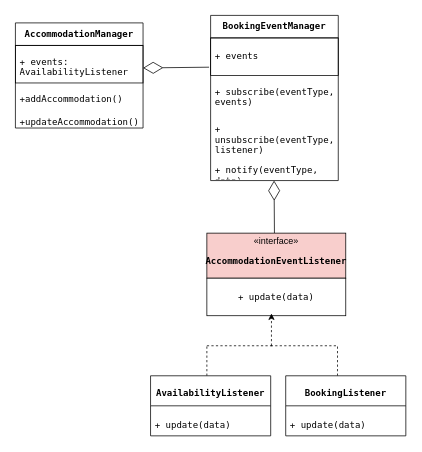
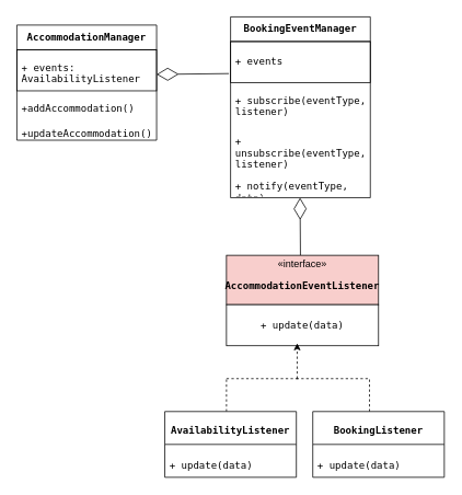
  <mxCell id="0" />
  <mxCell id="1" parent="0" />
  <mxCell id="2" value="&lt;p data-pm-slice=&quot;1 1 [&amp;quot;list&amp;quot;,{&amp;quot;spread&amp;quot;:true,&amp;quot;start&amp;quot;:1400,&amp;quot;end&amp;quot;:3936},&amp;quot;regular_list_item&amp;quot;,{&amp;quot;start&amp;quot;:1400,&amp;quot;end&amp;quot;:1918},&amp;quot;list&amp;quot;,{&amp;quot;spread&amp;quot;:false,&amp;quot;start&amp;quot;:1439,&amp;quot;end&amp;quot;:1918},&amp;quot;regular_list_item&amp;quot;,{&amp;quot;start&amp;quot;:1439,&amp;quot;end&amp;quot;:1569}]&quot;&gt;&lt;code&gt;&lt;b&gt;AccommodationManager&lt;/b&gt;&lt;/code&gt;&lt;/p&gt;" style="swimlane;fontStyle=0;childLayout=stackLayout;horizontal=1;startSize=30;horizontalStack=0;resizeParent=1;resizeParentMax=0;resizeLast=0;collapsible=1;marginBottom=0;whiteSpace=wrap;html=1;" vertex="1" parent="1"><mxGeometry x="20" y="30" width="170" height="140" as="geometry" /></mxCell>
  <mxCell id="3" value="&lt;p data-pm-slice=&quot;1 1 [&amp;quot;list&amp;quot;,{&amp;quot;spread&amp;quot;:true,&amp;quot;start&amp;quot;:1400,&amp;quot;end&amp;quot;:3936},&amp;quot;regular_list_item&amp;quot;,{&amp;quot;start&amp;quot;:1400,&amp;quot;end&amp;quot;:1918},&amp;quot;list&amp;quot;,{&amp;quot;spread&amp;quot;:false,&amp;quot;start&amp;quot;:1439,&amp;quot;end&amp;quot;:1918},&amp;quot;regular_list_item&amp;quot;,{&amp;quot;start&amp;quot;:1439,&amp;quot;end&amp;quot;:1569},&amp;quot;list&amp;quot;,{&amp;quot;spread&amp;quot;:false,&amp;quot;start&amp;quot;:1477,&amp;quot;end&amp;quot;:1569},&amp;quot;regular_list_item&amp;quot;,{&amp;quot;start&amp;quot;:1477,&amp;quot;end&amp;quot;:1569}]&quot;&gt;&lt;code&gt;+ events: AvailabilityListener&lt;/code&gt;&lt;/p&gt;" style="text;strokeColor=default;fillColor=none;align=left;verticalAlign=middle;spacingLeft=4;spacingRight=4;overflow=hidden;points=[[0,0.5],[1,0.5]];portConstraint=eastwest;rotatable=0;whiteSpace=wrap;html=1;strokeWidth=1;" vertex="1" parent="2"><mxGeometry y="30" width="170" height="50" as="geometry" /></mxCell>
  <mxCell id="4" value="&lt;p data-pm-slice=&quot;1 1 [&amp;quot;list&amp;quot;,{&amp;quot;spread&amp;quot;:true,&amp;quot;start&amp;quot;:1400,&amp;quot;end&amp;quot;:3936},&amp;quot;regular_list_item&amp;quot;,{&amp;quot;start&amp;quot;:1400,&amp;quot;end&amp;quot;:1918},&amp;quot;list&amp;quot;,{&amp;quot;spread&amp;quot;:false,&amp;quot;start&amp;quot;:1439,&amp;quot;end&amp;quot;:1918},&amp;quot;regular_list_item&amp;quot;,{&amp;quot;start&amp;quot;:1439,&amp;quot;end&amp;quot;:1569},&amp;quot;list&amp;quot;,{&amp;quot;spread&amp;quot;:false,&amp;quot;start&amp;quot;:1477,&amp;quot;end&amp;quot;:1569},&amp;quot;regular_list_item&amp;quot;,{&amp;quot;start&amp;quot;:1477,&amp;quot;end&amp;quot;:1569}]&quot;&gt;&lt;code&gt;+addAccommodation()&lt;/code&gt;&lt;/p&gt;" style="text;strokeColor=none;fillColor=none;align=left;verticalAlign=middle;spacingLeft=4;spacingRight=4;overflow=hidden;points=[[0,0.5],[1,0.5]];portConstraint=eastwest;rotatable=0;whiteSpace=wrap;html=1;" vertex="1" parent="2"><mxGeometry y="80" width="170" height="30" as="geometry" /></mxCell>
  <mxCell id="5" value="&lt;p data-pm-slice=&quot;1 1 [&amp;quot;list&amp;quot;,{&amp;quot;spread&amp;quot;:true,&amp;quot;start&amp;quot;:1400,&amp;quot;end&amp;quot;:3936},&amp;quot;regular_list_item&amp;quot;,{&amp;quot;start&amp;quot;:1400,&amp;quot;end&amp;quot;:1918},&amp;quot;list&amp;quot;,{&amp;quot;spread&amp;quot;:false,&amp;quot;start&amp;quot;:1439,&amp;quot;end&amp;quot;:1918},&amp;quot;regular_list_item&amp;quot;,{&amp;quot;start&amp;quot;:1439,&amp;quot;end&amp;quot;:1569},&amp;quot;list&amp;quot;,{&amp;quot;spread&amp;quot;:false,&amp;quot;start&amp;quot;:1477,&amp;quot;end&amp;quot;:1569},&amp;quot;regular_list_item&amp;quot;,{&amp;quot;start&amp;quot;:1477,&amp;quot;end&amp;quot;:1569}]&quot;&gt;&lt;code&gt;+updateAccommodation()&lt;/code&gt;&lt;/p&gt;" style="text;strokeColor=none;fillColor=none;align=left;verticalAlign=middle;spacingLeft=4;spacingRight=4;overflow=hidden;points=[[0,0.5],[1,0.5]];portConstraint=eastwest;rotatable=0;whiteSpace=wrap;html=1;" vertex="1" parent="2"><mxGeometry y="110" width="170" height="30" as="geometry" /></mxCell>
  <mxCell id="6" value="" style="endArrow=diamondThin;endFill=0;endSize=24;html=1;rounded=0;exitX=-0.012;exitY=0.78;exitDx=0;exitDy=0;exitPerimeter=0;" edge="1" parent="1" source="8"><mxGeometry width="160" relative="1" as="geometry"><mxPoint x="290" y="90" as="sourcePoint" /><mxPoint x="190" y="90" as="targetPoint" /></mxGeometry></mxCell>
  <mxCell id="7" value="&lt;p data-pm-slice=&quot;1 1 [&amp;quot;list&amp;quot;,{&amp;quot;spread&amp;quot;:true,&amp;quot;start&amp;quot;:1400,&amp;quot;end&amp;quot;:3936},&amp;quot;regular_list_item&amp;quot;,{&amp;quot;start&amp;quot;:1400,&amp;quot;end&amp;quot;:1918},&amp;quot;list&amp;quot;,{&amp;quot;spread&amp;quot;:false,&amp;quot;start&amp;quot;:1439,&amp;quot;end&amp;quot;:1918},&amp;quot;regular_list_item&amp;quot;,{&amp;quot;start&amp;quot;:1572,&amp;quot;end&amp;quot;:1740}]&quot;&gt;&lt;code&gt;&lt;b&gt;BookingEventManager&lt;/b&gt;&lt;/code&gt;&lt;/p&gt;" style="swimlane;fontStyle=0;childLayout=stackLayout;horizontal=1;startSize=30;horizontalStack=0;resizeParent=1;resizeParentMax=0;resizeLast=0;collapsible=1;marginBottom=0;whiteSpace=wrap;html=1;" vertex="1" parent="1"><mxGeometry x="280" y="20" width="170" height="220" as="geometry" /></mxCell>
  <mxCell id="8" value="&lt;p data-pm-slice=&quot;1 1 [&amp;quot;list&amp;quot;,{&amp;quot;spread&amp;quot;:true,&amp;quot;start&amp;quot;:1400,&amp;quot;end&amp;quot;:3936},&amp;quot;regular_list_item&amp;quot;,{&amp;quot;start&amp;quot;:1400,&amp;quot;end&amp;quot;:1918},&amp;quot;list&amp;quot;,{&amp;quot;spread&amp;quot;:false,&amp;quot;start&amp;quot;:1439,&amp;quot;end&amp;quot;:1918},&amp;quot;regular_list_item&amp;quot;,{&amp;quot;start&amp;quot;:1572,&amp;quot;end&amp;quot;:1740},&amp;quot;list&amp;quot;,{&amp;quot;spread&amp;quot;:false,&amp;quot;start&amp;quot;:1614,&amp;quot;end&amp;quot;:1740},&amp;quot;regular_list_item&amp;quot;,{&amp;quot;start&amp;quot;:1614,&amp;quot;end&amp;quot;:1740}]&quot;&gt;&lt;code&gt;+ events&lt;/code&gt;&lt;/p&gt;" style="text;strokeColor=default;fillColor=none;align=left;verticalAlign=middle;spacingLeft=4;spacingRight=4;overflow=hidden;points=[[0,0.5],[1,0.5]];portConstraint=eastwest;rotatable=0;whiteSpace=wrap;html=1;strokeWidth=1;" vertex="1" parent="7"><mxGeometry y="30" width="170" height="50" as="geometry" /></mxCell>
- <mxCell id="9" value="&lt;p data-pm-slice=&quot;1 1 [&amp;quot;list&amp;quot;,{&amp;quot;spread&amp;quot;:true,&amp;quot;start&amp;quot;:1400,&amp;quot;end&amp;quot;:3936},&amp;quot;regular_list_item&amp;quot;,{&amp;quot;start&amp;quot;:1400,&amp;quot;end&amp;quot;:1918},&amp;quot;list&amp;quot;,{&amp;quot;spread&amp;quot;:false,&amp;quot;start&amp;quot;:1439,&amp;quot;end&amp;quot;:1918},&amp;quot;regular_list_item&amp;quot;,{&amp;quot;start&amp;quot;:1572,&amp;quot;end&amp;quot;:1740},&amp;quot;list&amp;quot;,{&amp;quot;spread&amp;quot;:false,&amp;quot;start&amp;quot;:1614,&amp;quot;end&amp;quot;:1740},&amp;quot;regular_list_item&amp;quot;,{&amp;quot;start&amp;quot;:1614,&amp;quot;end&amp;quot;:1740}]&quot;&gt;&lt;code&gt;+ subscribe(eventType, events)&lt;/code&gt;&lt;/p&gt;" style="text;strokeColor=none;fillColor=none;align=left;verticalAlign=middle;spacingLeft=4;spacingRight=4;overflow=hidden;points=[[0,0.5],[1,0.5]];portConstraint=eastwest;rotatable=0;whiteSpace=wrap;html=1;" vertex="1" parent="7"><mxGeometry y="80" width="170" height="50" as="geometry" /></mxCell>
+ <mxCell id="9" value="&lt;p data-pm-slice=&quot;1 1 [&amp;quot;list&amp;quot;,{&amp;quot;spread&amp;quot;:true,&amp;quot;start&amp;quot;:1400,&amp;quot;end&amp;quot;:3936},&amp;quot;regular_list_item&amp;quot;,{&amp;quot;start&amp;quot;:1400,&amp;quot;end&amp;quot;:1918},&amp;quot;list&amp;quot;,{&amp;quot;spread&amp;quot;:false,&amp;quot;start&amp;quot;:1439,&amp;quot;end&amp;quot;:1918},&amp;quot;regular_list_item&amp;quot;,{&amp;quot;start&amp;quot;:1572,&amp;quot;end&amp;quot;:1740},&amp;quot;list&amp;quot;,{&amp;quot;spread&amp;quot;:false,&amp;quot;start&amp;quot;:1614,&amp;quot;end&amp;quot;:1740},&amp;quot;regular_list_item&amp;quot;,{&amp;quot;start&amp;quot;:1614,&amp;quot;end&amp;quot;:1740}]&quot;&gt;&lt;code&gt;+ subscribe(eventType, listener)&lt;/code&gt;&lt;/p&gt;" style="text;strokeColor=none;fillColor=none;align=left;verticalAlign=middle;spacingLeft=4;spacingRight=4;overflow=hidden;points=[[0,0.5],[1,0.5]];portConstraint=eastwest;rotatable=0;whiteSpace=wrap;html=1;" vertex="1" parent="7"><mxGeometry y="80" width="170" height="50" as="geometry" /></mxCell>
  <mxCell id="10" value="&lt;p data-pm-slice=&quot;1 1 [&amp;quot;list&amp;quot;,{&amp;quot;spread&amp;quot;:true,&amp;quot;start&amp;quot;:1400,&amp;quot;end&amp;quot;:3936},&amp;quot;regular_list_item&amp;quot;,{&amp;quot;start&amp;quot;:1400,&amp;quot;end&amp;quot;:1918},&amp;quot;list&amp;quot;,{&amp;quot;spread&amp;quot;:false,&amp;quot;start&amp;quot;:1439,&amp;quot;end&amp;quot;:1918},&amp;quot;regular_list_item&amp;quot;,{&amp;quot;start&amp;quot;:1572,&amp;quot;end&amp;quot;:1740},&amp;quot;list&amp;quot;,{&amp;quot;spread&amp;quot;:false,&amp;quot;start&amp;quot;:1614,&amp;quot;end&amp;quot;:1740},&amp;quot;regular_list_item&amp;quot;,{&amp;quot;start&amp;quot;:1614,&amp;quot;end&amp;quot;:1740}]&quot;&gt;&lt;code&gt;+ unsubscribe(eventType, listener)&lt;/code&gt;&lt;/p&gt;&lt;p data-pm-slice=&quot;1 1 [&amp;quot;list&amp;quot;,{&amp;quot;spread&amp;quot;:true,&amp;quot;start&amp;quot;:1400,&amp;quot;end&amp;quot;:3936},&amp;quot;regular_list_item&amp;quot;,{&amp;quot;start&amp;quot;:1400,&amp;quot;end&amp;quot;:1918},&amp;quot;list&amp;quot;,{&amp;quot;spread&amp;quot;:false,&amp;quot;start&amp;quot;:1439,&amp;quot;end&amp;quot;:1918},&amp;quot;regular_list_item&amp;quot;,{&amp;quot;start&amp;quot;:1572,&amp;quot;end&amp;quot;:1740},&amp;quot;list&amp;quot;,{&amp;quot;spread&amp;quot;:false,&amp;quot;start&amp;quot;:1614,&amp;quot;end&amp;quot;:1740},&amp;quot;regular_list_item&amp;quot;,{&amp;quot;start&amp;quot;:1614,&amp;quot;end&amp;quot;:1740}]&quot;&gt;&lt;code&gt;+ notify(eventType, data)&lt;/code&gt;&lt;/p&gt;" style="text;strokeColor=none;fillColor=none;align=left;verticalAlign=middle;spacingLeft=4;spacingRight=4;overflow=hidden;points=[[0,0.5],[1,0.5]];portConstraint=eastwest;rotatable=0;whiteSpace=wrap;html=1;" vertex="1" parent="7"><mxGeometry y="130" width="170" height="90" as="geometry" /></mxCell>
  <mxCell id="11" value="" style="endArrow=diamondThin;endFill=0;endSize=24;html=1;rounded=0;" edge="1" parent="1"><mxGeometry width="160" relative="1" as="geometry"><mxPoint x="365" y="310" as="sourcePoint" /><mxPoint x="364.5" y="240" as="targetPoint" /></mxGeometry></mxCell>
  <mxCell id="12" value="«interface»&lt;br&gt;&lt;p data-pm-slice=&quot;1 1 [&amp;quot;list&amp;quot;,{&amp;quot;spread&amp;quot;:true,&amp;quot;start&amp;quot;:1400,&amp;quot;end&amp;quot;:3936},&amp;quot;regular_list_item&amp;quot;,{&amp;quot;start&amp;quot;:1400,&amp;quot;end&amp;quot;:1918},&amp;quot;list&amp;quot;,{&amp;quot;spread&amp;quot;:false,&amp;quot;start&amp;quot;:1439,&amp;quot;end&amp;quot;:1918},&amp;quot;regular_list_item&amp;quot;,{&amp;quot;start&amp;quot;:1743,&amp;quot;end&amp;quot;:1830}]&quot;&gt;&lt;code&gt;&lt;b&gt;AccommodationEventListener&lt;/b&gt;&lt;/code&gt;&lt;/p&gt;" style="html=1;whiteSpace=wrap;fillColor=#f8cecc;" vertex="1" parent="1"><mxGeometry x="275" y="310" width="185" height="60" as="geometry" /></mxCell>
  <mxCell id="13" value="&lt;p data-pm-slice=&quot;1 1 [&amp;quot;list&amp;quot;,{&amp;quot;spread&amp;quot;:true,&amp;quot;start&amp;quot;:1400,&amp;quot;end&amp;quot;:3936},&amp;quot;regular_list_item&amp;quot;,{&amp;quot;start&amp;quot;:1400,&amp;quot;end&amp;quot;:1918},&amp;quot;list&amp;quot;,{&amp;quot;spread&amp;quot;:false,&amp;quot;start&amp;quot;:1439,&amp;quot;end&amp;quot;:1918},&amp;quot;regular_list_item&amp;quot;,{&amp;quot;start&amp;quot;:1743,&amp;quot;end&amp;quot;:1830},&amp;quot;list&amp;quot;,{&amp;quot;spread&amp;quot;:false,&amp;quot;start&amp;quot;:1804,&amp;quot;end&amp;quot;:1830},&amp;quot;regular_list_item&amp;quot;,{&amp;quot;start&amp;quot;:1804,&amp;quot;end&amp;quot;:1830}]&quot;&gt;&lt;code&gt;+ update(data)&lt;/code&gt;&lt;/p&gt;" style="html=1;whiteSpace=wrap;" vertex="1" parent="1"><mxGeometry x="275" y="370" width="185" height="50" as="geometry" /></mxCell>
  <mxCell id="14" value="" style="endArrow=classic;html=1;rounded=0;dashed=1;entryX=0.465;entryY=0.94;entryDx=0;entryDy=0;entryPerimeter=0;" edge="1" parent="1" target="13"><mxGeometry width="50" height="50" relative="1" as="geometry"><mxPoint x="361" y="460" as="sourcePoint" /><mxPoint x="370" y="430" as="targetPoint" /></mxGeometry></mxCell>
  <mxCell id="15" value="" style="endArrow=none;html=1;rounded=0;dashed=1;" edge="1" parent="1"><mxGeometry width="50" height="50" relative="1" as="geometry"><mxPoint x="275" y="460" as="sourcePoint" /><mxPoint x="365" y="460" as="targetPoint" /></mxGeometry></mxCell>
  <mxCell id="16" value="" style="endArrow=none;html=1;rounded=0;dashed=1;" edge="1" parent="1"><mxGeometry width="50" height="50" relative="1" as="geometry"><mxPoint x="275" y="500" as="sourcePoint" /><mxPoint x="275" y="460" as="targetPoint" /></mxGeometry></mxCell>
  <mxCell id="17" value="" style="endArrow=none;html=1;rounded=0;dashed=1;" edge="1" parent="1"><mxGeometry width="50" height="50" relative="1" as="geometry"><mxPoint x="360" y="460" as="sourcePoint" /><mxPoint x="450" y="460" as="targetPoint" /></mxGeometry></mxCell>
  <mxCell id="18" value="" style="endArrow=none;html=1;rounded=0;dashed=1;" edge="1" parent="1"><mxGeometry width="50" height="50" relative="1" as="geometry"><mxPoint x="449" y="500" as="sourcePoint" /><mxPoint x="449" y="460" as="targetPoint" /></mxGeometry></mxCell>
  <mxCell id="19" value="&lt;p data-pm-slice=&quot;1 1 [&amp;quot;list&amp;quot;,{&amp;quot;spread&amp;quot;:true,&amp;quot;start&amp;quot;:1400,&amp;quot;end&amp;quot;:3936},&amp;quot;regular_list_item&amp;quot;,{&amp;quot;start&amp;quot;:1400,&amp;quot;end&amp;quot;:1918},&amp;quot;list&amp;quot;,{&amp;quot;spread&amp;quot;:false,&amp;quot;start&amp;quot;:1439,&amp;quot;end&amp;quot;:1918},&amp;quot;regular_list_item&amp;quot;,{&amp;quot;start&amp;quot;:1833,&amp;quot;end&amp;quot;:1918}]&quot;&gt;&lt;code&gt;&lt;font style=&quot;font-size: 12px;&quot;&gt;&lt;b&gt;AvailabilityListener&lt;/b&gt;&lt;/font&gt;&lt;/code&gt;&lt;/p&gt;" style="swimlane;fontStyle=0;align=center;verticalAlign=top;childLayout=stackLayout;horizontal=1;startSize=40;horizontalStack=0;resizeParent=1;resizeParentMax=0;resizeLast=0;collapsible=1;marginBottom=0;whiteSpace=wrap;html=1;fontSize=9;" vertex="1" parent="1"><mxGeometry x="200" y="500" width="160" height="80" as="geometry" /></mxCell>
  <mxCell id="20" value="&lt;p data-pm-slice=&quot;1 1 [&amp;quot;list&amp;quot;,{&amp;quot;spread&amp;quot;:true,&amp;quot;start&amp;quot;:1400,&amp;quot;end&amp;quot;:3936},&amp;quot;regular_list_item&amp;quot;,{&amp;quot;start&amp;quot;:1400,&amp;quot;end&amp;quot;:1918},&amp;quot;list&amp;quot;,{&amp;quot;spread&amp;quot;:false,&amp;quot;start&amp;quot;:1439,&amp;quot;end&amp;quot;:1918},&amp;quot;regular_list_item&amp;quot;,{&amp;quot;start&amp;quot;:1833,&amp;quot;end&amp;quot;:1918},&amp;quot;list&amp;quot;,{&amp;quot;spread&amp;quot;:false,&amp;quot;start&amp;quot;:1892,&amp;quot;end&amp;quot;:1918},&amp;quot;regular_list_item&amp;quot;,{&amp;quot;start&amp;quot;:1892,&amp;quot;end&amp;quot;:1918}]&quot;&gt;&lt;code&gt;+ update(data)&lt;/code&gt;&lt;/p&gt;" style="text;strokeColor=none;fillColor=none;align=left;verticalAlign=top;spacingLeft=4;spacingRight=4;overflow=hidden;rotatable=0;points=[[0,0.5],[1,0.5]];portConstraint=eastwest;whiteSpace=wrap;html=1;fontStyle=0" vertex="1" parent="19"><mxGeometry y="40" width="160" height="40" as="geometry" /></mxCell>
  <mxCell id="21" value="&lt;p data-pm-slice=&quot;1 1 [&amp;quot;list&amp;quot;,{&amp;quot;spread&amp;quot;:true,&amp;quot;start&amp;quot;:1400,&amp;quot;end&amp;quot;:3936},&amp;quot;regular_list_item&amp;quot;,{&amp;quot;start&amp;quot;:1400,&amp;quot;end&amp;quot;:1918},&amp;quot;list&amp;quot;,{&amp;quot;spread&amp;quot;:false,&amp;quot;start&amp;quot;:1439,&amp;quot;end&amp;quot;:1918},&amp;quot;regular_list_item&amp;quot;,{&amp;quot;start&amp;quot;:1833,&amp;quot;end&amp;quot;:1918}]&quot;&gt;&lt;code&gt;&lt;font style=&quot;font-size: 12px;&quot;&gt;BookingListener&lt;/font&gt;&lt;/code&gt;&lt;/p&gt;" style="swimlane;fontStyle=1;align=center;verticalAlign=top;childLayout=stackLayout;horizontal=1;startSize=40;horizontalStack=0;resizeParent=1;resizeParentMax=0;resizeLast=0;collapsible=1;marginBottom=0;whiteSpace=wrap;html=1;fontSize=9;" vertex="1" parent="1"><mxGeometry x="380" y="500" width="160" height="80" as="geometry" /></mxCell>
  <mxCell id="22" value="&lt;p data-pm-slice=&quot;1 1 [&amp;quot;list&amp;quot;,{&amp;quot;spread&amp;quot;:true,&amp;quot;start&amp;quot;:1400,&amp;quot;end&amp;quot;:3936},&amp;quot;regular_list_item&amp;quot;,{&amp;quot;start&amp;quot;:1400,&amp;quot;end&amp;quot;:1918},&amp;quot;list&amp;quot;,{&amp;quot;spread&amp;quot;:false,&amp;quot;start&amp;quot;:1439,&amp;quot;end&amp;quot;:1918},&amp;quot;regular_list_item&amp;quot;,{&amp;quot;start&amp;quot;:1833,&amp;quot;end&amp;quot;:1918},&amp;quot;list&amp;quot;,{&amp;quot;spread&amp;quot;:false,&amp;quot;start&amp;quot;:1892,&amp;quot;end&amp;quot;:1918},&amp;quot;regular_list_item&amp;quot;,{&amp;quot;start&amp;quot;:1892,&amp;quot;end&amp;quot;:1918}]&quot;&gt;&lt;code&gt;+ update(data)&lt;/code&gt;&lt;/p&gt;" style="text;strokeColor=none;fillColor=none;align=left;verticalAlign=top;spacingLeft=4;spacingRight=4;overflow=hidden;rotatable=0;points=[[0,0.5],[1,0.5]];portConstraint=eastwest;whiteSpace=wrap;html=1;" vertex="1" parent="21"><mxGeometry y="40" width="160" height="40" as="geometry" /></mxCell>
